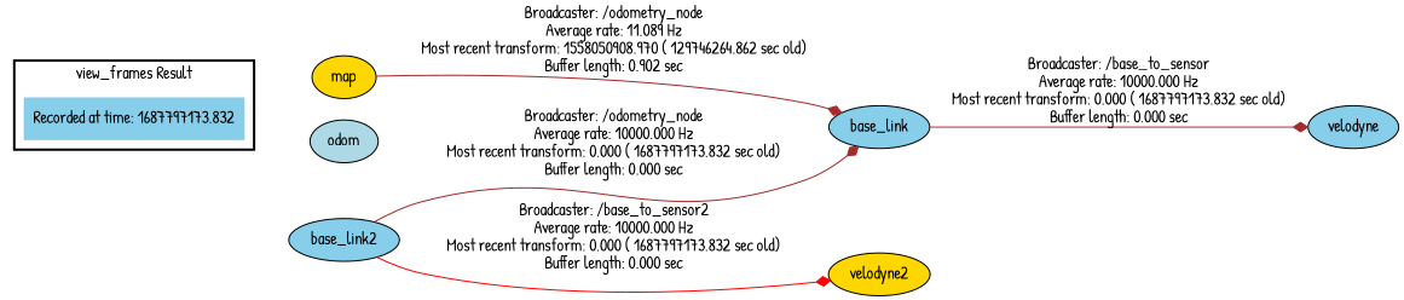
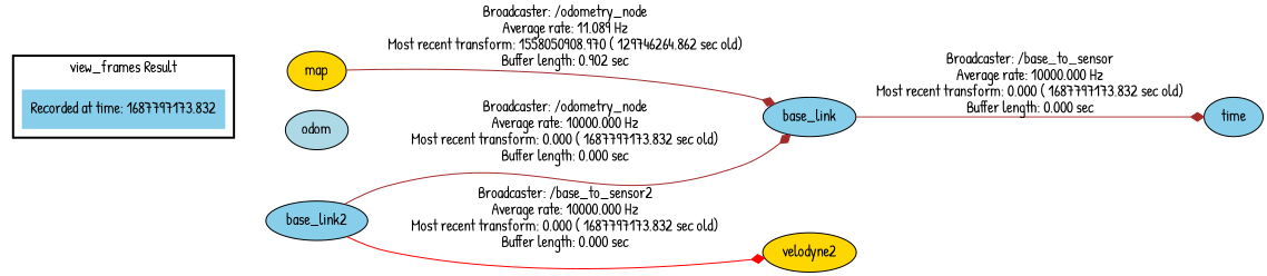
  digraph {
    fontname="Patrick Hand"
    rankdir=LR
    node [fillcolor=skyblue fontname="Patrick Hand" style=filled]
    edge [fontname="Patrick Hand" arrowhead=diamond color=brown]
    "Recorded at time: 1687797173.832" [shape=plaintext]
    map [fillcolor=gold]
    odom [fillcolor=lightblue]
    base_link2
    base_link
    velodyne2 [fillcolor=gold]
-   velodyne
+   velodyne [label=time]
    subgraph cluster_1 {
      color=black
      label="view_frames Result"
      style=bold
      "Recorded at time: 1687797173.832"
    }
    "Recorded at time: 1687797173.832" -> map [style=invis arrowhead="" color=""]
    "Recorded at time: 1687797173.832" -> odom [style=invis arrowhead="" color=""]
    map -> base_link [label="Broadcaster: /odometry_node\nAverage rate: 11.089 Hz\nMost recent transform: 1558050908.970 ( 129746264.862 sec old)\nBuffer length: 0.902 sec\n"]
    base_link2 -> base_link [label="Broadcaster: /odometry_node\nAverage rate: 10000.000 Hz\nMost recent transform: 0.000 ( 1687797173.832 sec old)\nBuffer length: 0.000 sec\n"]
    base_link2 -> velodyne2 [color=red label="Broadcaster: /base_to_sensor2\nAverage rate: 10000.000 Hz\nMost recent transform: 0.000 ( 1687797173.832 sec old)\nBuffer length: 0.000 sec\n"]
    base_link -> velodyne [label="Broadcaster: /base_to_sensor\nAverage rate: 10000.000 Hz\nMost recent transform: 0.000 ( 1687797173.832 sec old)\nBuffer length: 0.000 sec\n"]
  }
